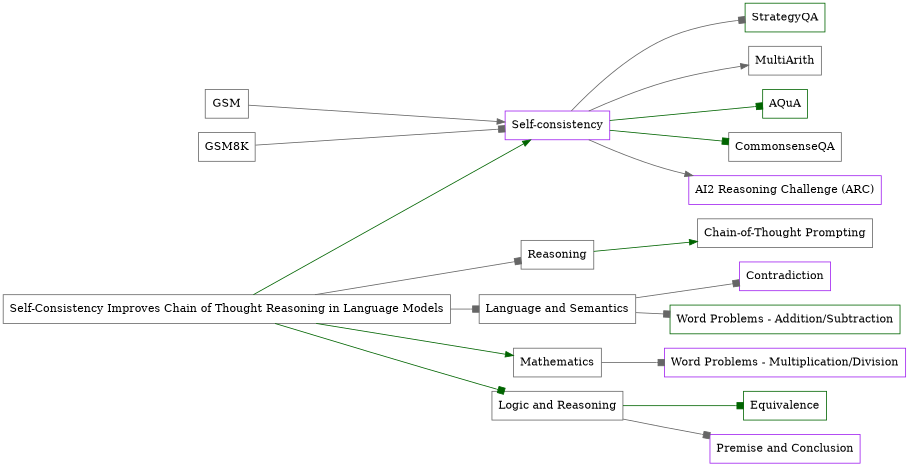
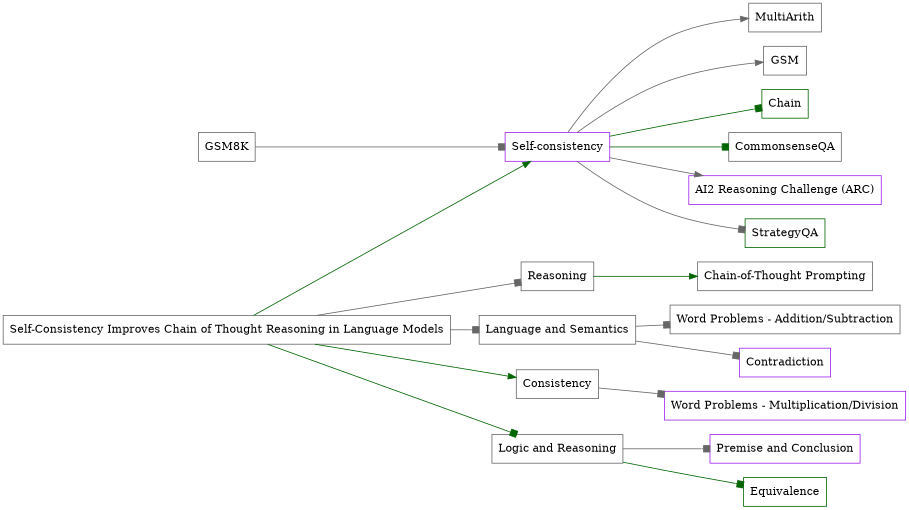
  digraph {
    rankdir=LR
    node [color=gray40 shape=box]
    edge [arrowhead=box color=gray40]
    "Self-Consistency Improves Chain of Thought Reasoning in Language Models"
    Reasoning
    "Self-consistency" [color=purple]
-   Mathematics
+   Mathematics [label=Consistency]
    "Logic and Reasoning"
    "Language and Semantics"
    "Chain-of-Thought Prompting"
    MultiArith
    n9 [label=GSM]
-   AQuA [color=darkgreen]
+   AQuA [color=darkgreen label=Chain]
    CommonsenseQA
    "AI2 Reasoning Challenge (ARC)" [color=purple]
    StrategyQA [color=darkgreen]
    "Word Problems - Multiplication/Division" [color=purple]
    "Premise and Conclusion" [color=purple]
    Equivalence [color=darkgreen]
-   "Word Problems - Addition/Subtraction" [color=darkgreen]
+   "Word Problems - Addition/Subtraction"
    Contradiction [color=purple]
    GSM8K
    "Self-Consistency Improves Chain of Thought Reasoning in Language Models" -> Reasoning
    "Self-Consistency Improves Chain of Thought Reasoning in Language Models" -> "Self-consistency" [arrowhead=normal color=darkgreen]
    "Self-Consistency Improves Chain of Thought Reasoning in Language Models" -> Mathematics [arrowhead=normal color=darkgreen]
    "Self-Consistency Improves Chain of Thought Reasoning in Language Models" -> "Logic and Reasoning" [color=darkgreen]
    "Self-Consistency Improves Chain of Thought Reasoning in Language Models" -> "Language and Semantics"
    Reasoning -> "Chain-of-Thought Prompting" [arrowhead=normal color=darkgreen]
    "Self-consistency" -> MultiArith [arrowhead=normal]
-   n9 -> "Self-consistency" [arrowhead=normal]
+   "Self-consistency" -> n9 [arrowhead=normal]
    "Self-consistency" -> AQuA [color=darkgreen]
    "Self-consistency" -> CommonsenseQA [color=darkgreen]
    "Self-consistency" -> "AI2 Reasoning Challenge (ARC)" [arrowhead=normal]
    "Self-consistency" -> StrategyQA
    Mathematics -> "Word Problems - Multiplication/Division"
    "Logic and Reasoning" -> "Premise and Conclusion"
    "Logic and Reasoning" -> Equivalence [color=darkgreen]
    "Language and Semantics" -> "Word Problems - Addition/Subtraction"
    "Language and Semantics" -> Contradiction
    GSM8K -> "Self-consistency"
  }
